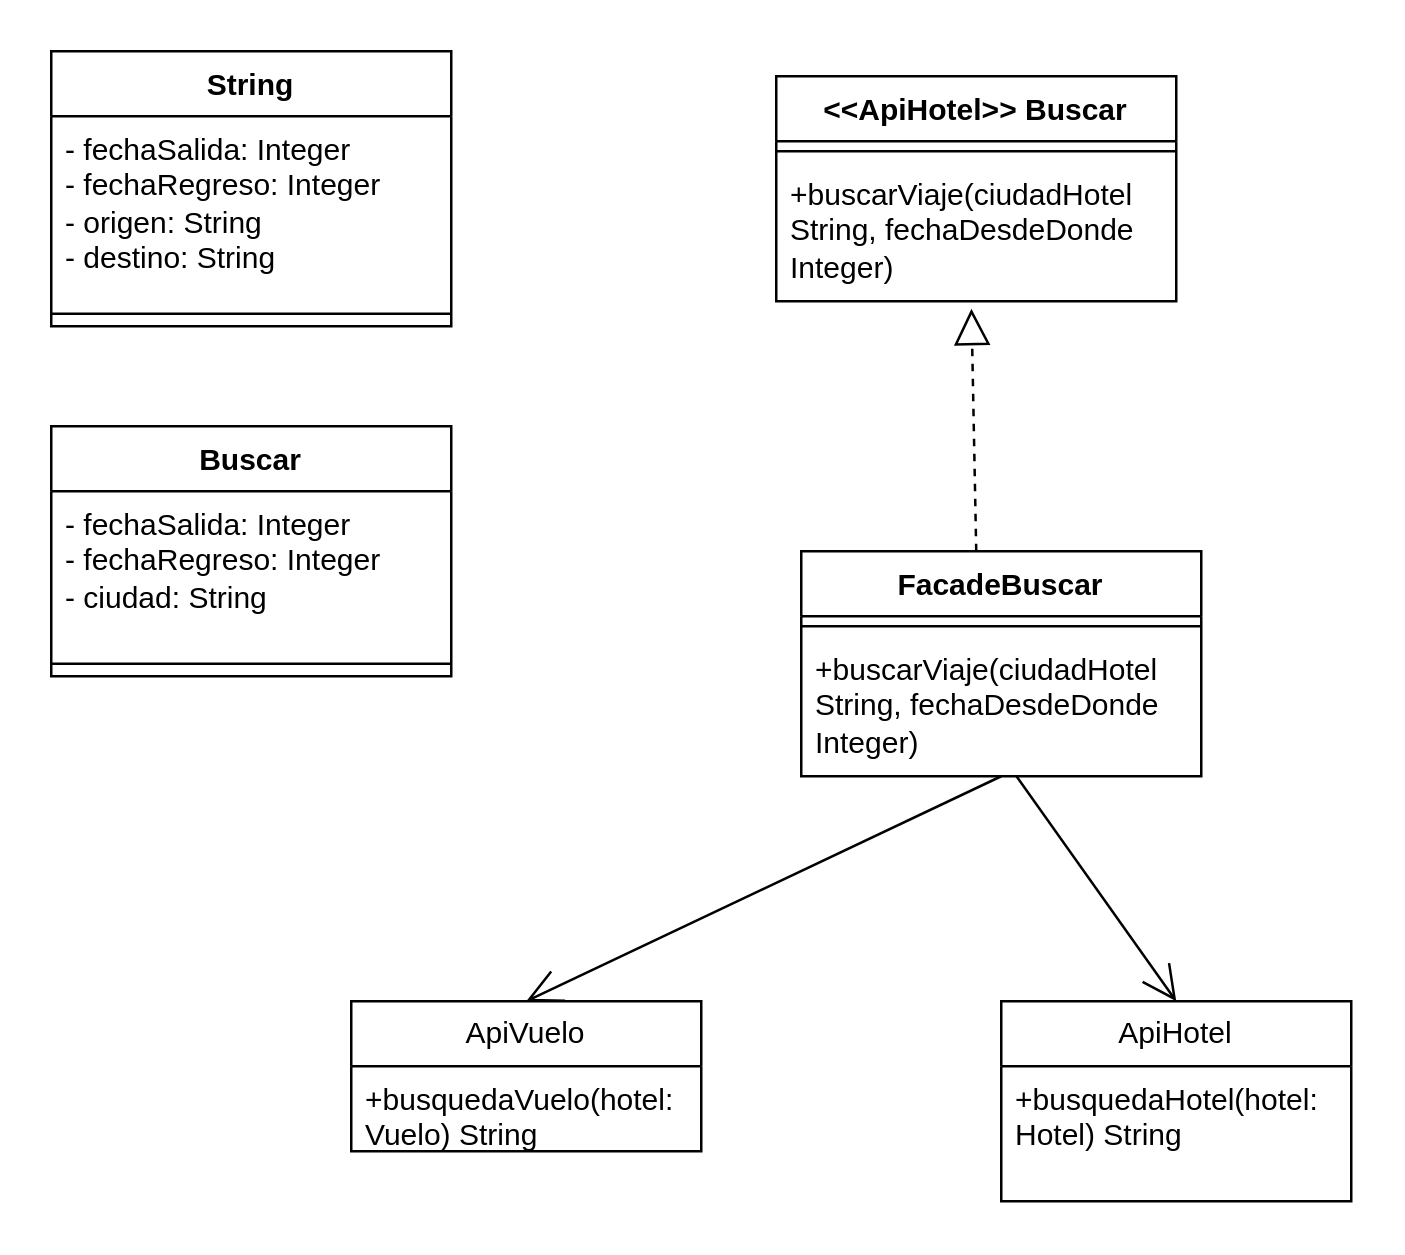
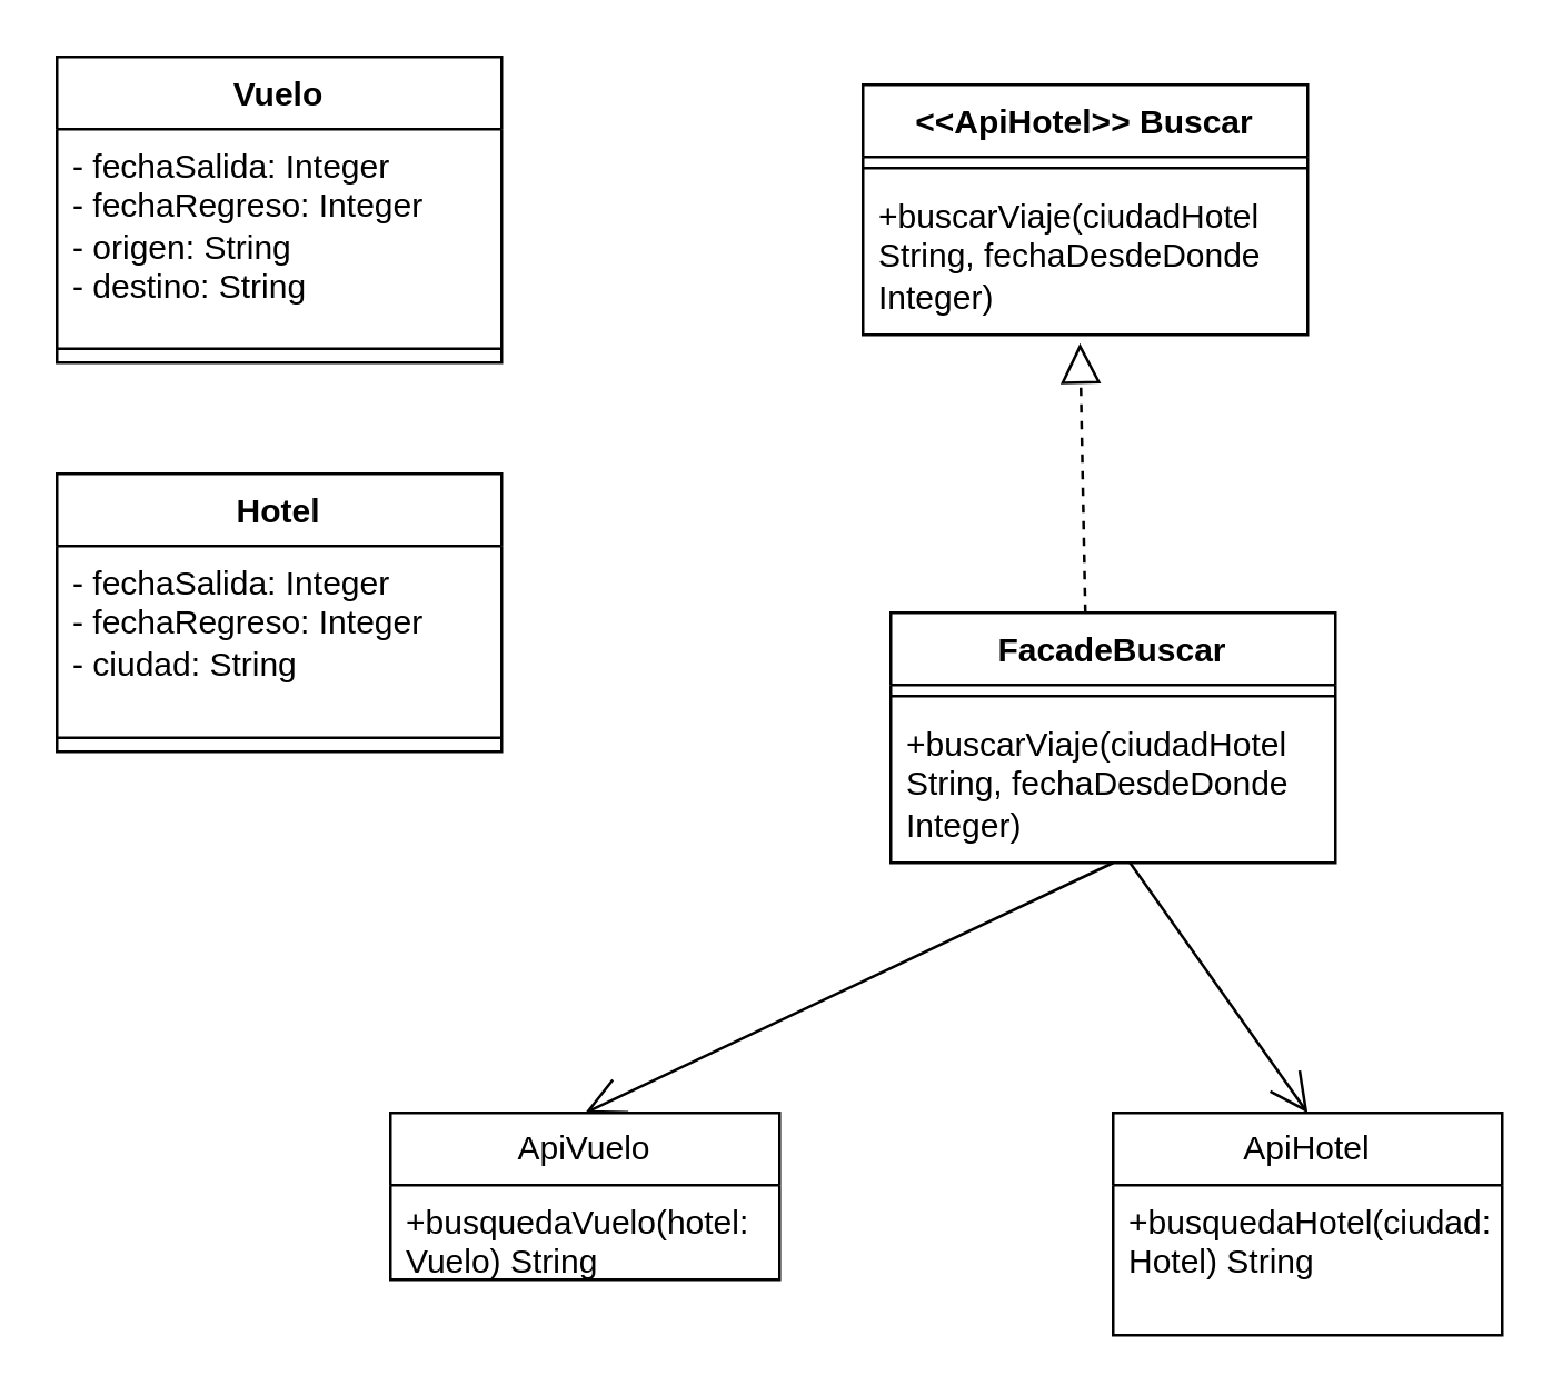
  <mxCell id="0" />
  <mxCell id="1" parent="0" />
- <mxCell id="2" value="String" style="swimlane;fontStyle=1;align=center;verticalAlign=top;childLayout=stackLayout;horizontal=1;startSize=26;horizontalStack=0;resizeParent=1;resizeParentMax=0;resizeLast=0;collapsible=1;marginBottom=0;whiteSpace=wrap;html=1;" vertex="1" parent="1"><mxGeometry x="20" y="20" width="160" height="110" as="geometry" /></mxCell>
+ <mxCell id="2" value="Vuelo" style="swimlane;fontStyle=1;align=center;verticalAlign=top;childLayout=stackLayout;horizontal=1;startSize=26;horizontalStack=0;resizeParent=1;resizeParentMax=0;resizeLast=0;collapsible=1;marginBottom=0;whiteSpace=wrap;html=1;" vertex="1" parent="1"><mxGeometry x="20" y="20" width="160" height="110" as="geometry" /></mxCell>
  <mxCell id="3" value="- fechaSalida: Integer&lt;br&gt;- fechaRegreso: Integer&lt;br&gt;- origen: String&lt;br&gt;- destino: String" style="text;strokeColor=none;fillColor=none;align=left;verticalAlign=top;spacingLeft=4;spacingRight=4;overflow=hidden;rotatable=0;points=[[0,0.5],[1,0.5]];portConstraint=eastwest;whiteSpace=wrap;html=1;" vertex="1" parent="2"><mxGeometry y="26" width="160" height="74" as="geometry" /></mxCell>
  <mxCell id="4" value="" style="line;strokeWidth=1;fillColor=none;align=left;verticalAlign=middle;spacingTop=-1;spacingLeft=3;spacingRight=3;rotatable=0;labelPosition=right;points=[];portConstraint=eastwest;strokeColor=inherit;" vertex="1" parent="2"><mxGeometry y="100" width="160" height="10" as="geometry" /></mxCell>
- <mxCell id="5" value="Buscar" style="swimlane;fontStyle=1;align=center;verticalAlign=top;childLayout=stackLayout;horizontal=1;startSize=26;horizontalStack=0;resizeParent=1;resizeParentMax=0;resizeLast=0;collapsible=1;marginBottom=0;whiteSpace=wrap;html=1;" vertex="1" parent="1"><mxGeometry x="20" y="170" width="160" height="100" as="geometry" /></mxCell>
+ <mxCell id="5" value="Hotel" style="swimlane;fontStyle=1;align=center;verticalAlign=top;childLayout=stackLayout;horizontal=1;startSize=26;horizontalStack=0;resizeParent=1;resizeParentMax=0;resizeLast=0;collapsible=1;marginBottom=0;whiteSpace=wrap;html=1;" vertex="1" parent="1"><mxGeometry x="20" y="170" width="160" height="100" as="geometry" /></mxCell>
  <mxCell id="6" value="- fechaSalida: Integer&lt;br&gt;- fechaRegreso: Integer&lt;br&gt;- ciudad: String" style="text;strokeColor=none;fillColor=none;align=left;verticalAlign=top;spacingLeft=4;spacingRight=4;overflow=hidden;rotatable=0;points=[[0,0.5],[1,0.5]];portConstraint=eastwest;whiteSpace=wrap;html=1;" vertex="1" parent="5"><mxGeometry y="26" width="160" height="64" as="geometry" /></mxCell>
  <mxCell id="7" value="" style="line;strokeWidth=1;fillColor=none;align=left;verticalAlign=middle;spacingTop=-1;spacingLeft=3;spacingRight=3;rotatable=0;labelPosition=right;points=[];portConstraint=eastwest;strokeColor=inherit;" vertex="1" parent="5"><mxGeometry y="90" width="160" height="10" as="geometry" /></mxCell>
  <mxCell id="8" value="&amp;lt;&amp;lt;ApiHotel&amp;gt;&amp;gt; Buscar" style="swimlane;fontStyle=1;align=center;verticalAlign=top;childLayout=stackLayout;horizontal=1;startSize=26;horizontalStack=0;resizeParent=1;resizeParentMax=0;resizeLast=0;collapsible=1;marginBottom=0;whiteSpace=wrap;html=1;" vertex="1" parent="1"><mxGeometry x="310" y="30" width="160" height="90" as="geometry" /></mxCell>
  <mxCell id="9" value="" style="line;strokeWidth=1;fillColor=none;align=left;verticalAlign=middle;spacingTop=-1;spacingLeft=3;spacingRight=3;rotatable=0;labelPosition=right;points=[];portConstraint=eastwest;strokeColor=inherit;" vertex="1" parent="8"><mxGeometry y="26" width="160" height="8" as="geometry" /></mxCell>
  <mxCell id="10" value="+buscarViaje(ciudadHotel String, fechaDesdeDonde Integer)" style="text;strokeColor=none;fillColor=none;align=left;verticalAlign=top;spacingLeft=4;spacingRight=4;overflow=hidden;rotatable=0;points=[[0,0.5],[1,0.5]];portConstraint=eastwest;whiteSpace=wrap;html=1;" vertex="1" parent="8"><mxGeometry y="34" width="160" height="56" as="geometry" /></mxCell>
  <mxCell id="11" value="FacadeBuscar" style="swimlane;fontStyle=1;align=center;verticalAlign=top;childLayout=stackLayout;horizontal=1;startSize=26;horizontalStack=0;resizeParent=1;resizeParentMax=0;resizeLast=0;collapsible=1;marginBottom=0;whiteSpace=wrap;html=1;" vertex="1" parent="1"><mxGeometry x="320" y="220" width="160" height="90" as="geometry" /></mxCell>
  <mxCell id="12" value="" style="endArrow=block;dashed=1;endFill=0;endSize=12;html=1;rounded=0;entryX=0.488;entryY=1.054;entryDx=0;entryDy=0;entryPerimeter=0;" edge="1" parent="11" target="10"><mxGeometry width="160" relative="1" as="geometry"><mxPoint x="70" as="sourcePoint" /><mxPoint x="230" as="targetPoint" /></mxGeometry></mxCell>
  <mxCell id="13" value="" style="line;strokeWidth=1;fillColor=none;align=left;verticalAlign=middle;spacingTop=-1;spacingLeft=3;spacingRight=3;rotatable=0;labelPosition=right;points=[];portConstraint=eastwest;strokeColor=inherit;" vertex="1" parent="11"><mxGeometry y="26" width="160" height="8" as="geometry" /></mxCell>
  <mxCell id="14" value="+buscarViaje(ciudadHotel String, fechaDesdeDonde Integer)" style="text;strokeColor=none;fillColor=none;align=left;verticalAlign=top;spacingLeft=4;spacingRight=4;overflow=hidden;rotatable=0;points=[[0,0.5],[1,0.5]];portConstraint=eastwest;whiteSpace=wrap;html=1;" vertex="1" parent="11"><mxGeometry y="34" width="160" height="56" as="geometry" /></mxCell>
  <mxCell id="15" value="ApiVuelo" style="swimlane;fontStyle=0;childLayout=stackLayout;horizontal=1;startSize=26;fillColor=none;horizontalStack=0;resizeParent=1;resizeParentMax=0;resizeLast=0;collapsible=1;marginBottom=0;whiteSpace=wrap;html=1;" vertex="1" parent="1"><mxGeometry x="140" y="400" width="140" height="60" as="geometry" /></mxCell>
  <mxCell id="16" value="+busquedaVuelo(hotel: Vuelo) String" style="text;strokeColor=none;fillColor=none;align=left;verticalAlign=top;spacingLeft=4;spacingRight=4;overflow=hidden;rotatable=0;points=[[0,0.5],[1,0.5]];portConstraint=eastwest;whiteSpace=wrap;html=1;" vertex="1" parent="15"><mxGeometry y="26" width="140" height="34" as="geometry" /></mxCell>
  <mxCell id="17" value="ApiHotel" style="swimlane;fontStyle=0;childLayout=stackLayout;horizontal=1;startSize=26;fillColor=none;horizontalStack=0;resizeParent=1;resizeParentMax=0;resizeLast=0;collapsible=1;marginBottom=0;whiteSpace=wrap;html=1;" vertex="1" parent="1"><mxGeometry x="400" y="400" width="140" height="80" as="geometry" /></mxCell>
- <mxCell id="18" value="+busquedaHotel(hotel: Hotel) String" style="text;strokeColor=none;fillColor=none;align=left;verticalAlign=top;spacingLeft=4;spacingRight=4;overflow=hidden;rotatable=0;points=[[0,0.5],[1,0.5]];portConstraint=eastwest;whiteSpace=wrap;html=1;" vertex="1" parent="17"><mxGeometry y="26" width="140" height="54" as="geometry" /></mxCell>
+ <mxCell id="18" value="+busquedaHotel(ciudad: Hotel) String" style="text;strokeColor=none;fillColor=none;align=left;verticalAlign=top;spacingLeft=4;spacingRight=4;overflow=hidden;rotatable=0;points=[[0,0.5],[1,0.5]];portConstraint=eastwest;whiteSpace=wrap;html=1;" vertex="1" parent="17"><mxGeometry y="26" width="140" height="54" as="geometry" /></mxCell>
  <mxCell id="19" value="" style="endArrow=open;endFill=1;endSize=12;html=1;rounded=0;entryX=0.5;entryY=0;entryDx=0;entryDy=0;" edge="1" parent="1" target="15"><mxGeometry width="160" relative="1" as="geometry"><mxPoint x="400" y="310" as="sourcePoint" /><mxPoint x="560" y="310" as="targetPoint" /></mxGeometry></mxCell>
  <mxCell id="20" value="" style="endArrow=open;endFill=1;endSize=12;html=1;rounded=0;entryX=0.5;entryY=0;entryDx=0;entryDy=0;exitX=0.538;exitY=1;exitDx=0;exitDy=0;exitPerimeter=0;" edge="1" parent="1" source="14" target="17"><mxGeometry width="160" relative="1" as="geometry"><mxPoint x="410" y="320" as="sourcePoint" /><mxPoint x="220" y="410" as="targetPoint" /></mxGeometry></mxCell>
